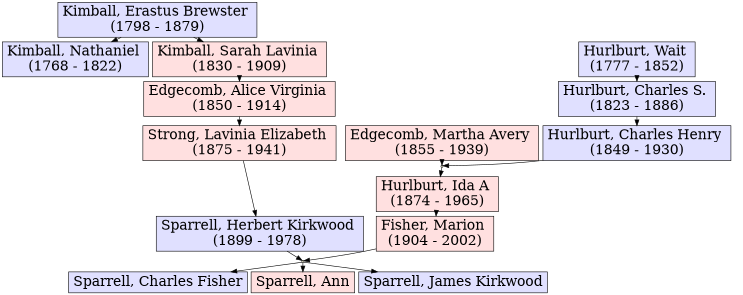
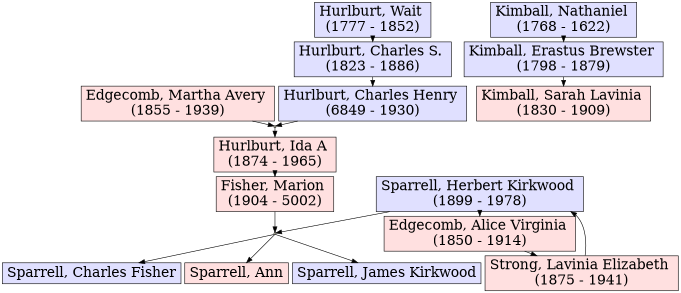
  digraph {
    bgcolor=white
    concentrate=false
    fontname="DejaVu Serif"
    fontsize=14
    mclimit=99
    nodesep=0.10
    rankdir=TB
    ranksep=0.10
    searchsize=100
    splines=true
    node [fillcolor="#e0e0ff" fontname="DejaVu Serif" fontsize=24 shape=box style="solid,filled"]
    edge [fontname="DejaVu Serif" fontsize=14 style=solid]
-   n1 [fillcolor="#ffe0e0" label=<Fisher, Marion <BR/>(1904 - 2002)>]
+   n1 [fillcolor="#ffe0e0" label=<Fisher, Marion <BR/>(1904 - 5002)>]
    n2 [label=<Sparrell, Herbert Kirkwood <BR/>(1899 - 1978)>]
    n3 [label=<Hurlburt, Wait <BR/>(1777 - 1852)>]
-   n4 [label=<Kimball, Nathaniel <BR/>(1768 - 1822)>]
+   n4 [label=<Kimball, Nathaniel <BR/>(1768 - 1622)>]
    n5 [fillcolor="#ffffe0" label="1927\n3 children" shape=point]
-   n6 [label=<Hurlburt, Charles Henry <BR/>(1849 - 1930)>]
+   n6 [label=<Hurlburt, Charles Henry <BR/>(6849 - 1930)>]
    n7 [fillcolor="#ffffe0" label=1872 shape=point]
    n8 [fillcolor="#ffe0e0" label=<Edgecomb, Martha Avery <BR/>(1855 - 1939)>]
    n9 [label=<Hurlburt, Charles S. <BR/>(1823 - 1886)>]
    n10 [label=<Kimball, Erastus Brewster <BR/>(1798 - 1879)>]
    n11 [label=<Sparrell, Charles Fisher>]
    n12 [fillcolor="#ffe0e0" label=<Sparrell, Ann>]
    n13 [label=<Sparrell, James Kirkwood>]
    n14 [fillcolor="#ffe0e0" label=<Hurlburt, Ida A <BR/>(1874 - 1965)>]
    n15 [fillcolor="#ffe0e0" label=<Kimball, Sarah Lavinia <BR/>(1830 - 1909)>]
    n16 [fillcolor="#ffe0e0" label=<Edgecomb, Alice Virginia <BR/>(1850 - 1914)>]
    n17 [fillcolor="#ffe0e0" label=<Strong, Lavinia Elizabeth <BR/>(1875 - 1941)>]
    subgraph sub_1 {
      rank=same
      n1
      n2
    }
    subgraph sub_2 {
      rank=same
      n3
      n4
    }
    subgraph cluster_3 {
      style=invis
      n5
    }
    subgraph cluster_4 {
      style=invis
      n6
      n7
      n8
    }
    n1 -> n5
    n2 -> n5
    n3 -> n9
-   n10 -> n4
+   n4 -> n10
    n5 -> n11
    n5 -> n12
    n5 -> n13
    n6 -> n7
    n7 -> n14
    n8 -> n7
    n9 -> n6
    n10 -> n15
    n14 -> n1
-   n15 -> n16
+   n2 -> n16
    n16 -> n17
    n17 -> n2
  }
